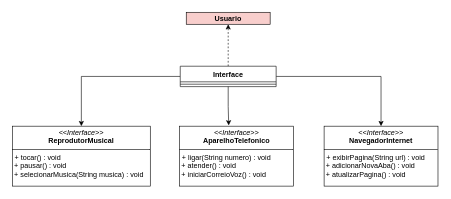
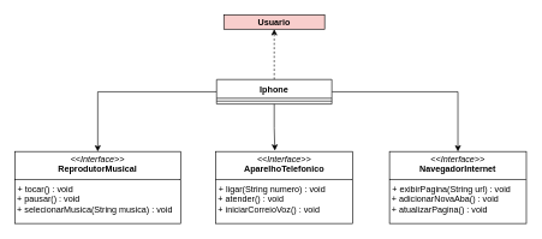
  <mxCell id="0" />
  <mxCell id="1" parent="0" />
  <mxCell id="2" value="&lt;p style=&quot;margin:0px;margin-top:4px;text-align:center;&quot;&gt;&lt;i&gt;&amp;lt;&amp;lt;Interface&amp;gt;&amp;gt;&lt;/i&gt;&lt;br&gt;&lt;span style=&quot;font-weight: 700;&quot;&gt;AparelhoTelefonico&lt;/span&gt;&lt;br&gt;&lt;/p&gt;&lt;hr size=&quot;1&quot; style=&quot;border-style:solid;&quot;&gt;&lt;p style=&quot;margin:0px;margin-left:4px;&quot;&gt;&lt;/p&gt;&lt;p style=&quot;margin:0px;margin-left:4px;&quot;&gt;+ ligar(String numero) : void&lt;/p&gt;&lt;div&gt;&amp;nbsp;+ atender() : void&lt;/div&gt;&lt;div&gt;&amp;nbsp;+ iniciarCorreioVoz() : void&lt;/div&gt;" style="verticalAlign=top;align=left;overflow=fill;html=1;whiteSpace=wrap;" vertex="1" parent="1"><mxGeometry x="299" y="210" width="190" height="100" as="geometry" /></mxCell>
  <mxCell id="3" value="&lt;p style=&quot;margin:0px;margin-top:4px;text-align:center;&quot;&gt;&lt;i&gt;&amp;lt;&amp;lt;Interface&amp;gt;&amp;gt;&lt;/i&gt;&lt;br&gt;&lt;b&gt;ReprodutorMusical&lt;/b&gt;&lt;/p&gt;&lt;hr size=&quot;1&quot; style=&quot;border-style:solid;&quot;&gt;&lt;p style=&quot;margin:0px;margin-left:4px;&quot;&gt;&lt;/p&gt;&lt;p style=&quot;margin:0px;margin-left:4px;&quot;&gt;&lt;span style=&quot;background-color: initial;&quot;&gt;+ tocar() : void&lt;/span&gt;&lt;/p&gt;&lt;div&gt;&amp;nbsp;+ pausar() : void&lt;/div&gt;&lt;div&gt;&amp;nbsp;+ selecionarMusica(String musica) : void&lt;/div&gt;" style="verticalAlign=top;align=left;overflow=fill;html=1;whiteSpace=wrap;" vertex="1" parent="1"><mxGeometry x="20" y="210" width="230" height="100" as="geometry" /></mxCell>
  <mxCell id="4" value="&lt;p style=&quot;margin:0px;margin-top:4px;text-align:center;&quot;&gt;&lt;i&gt;&amp;lt;&amp;lt;Interface&amp;gt;&amp;gt;&lt;/i&gt;&lt;br&gt;&lt;b&gt;NavegadorInternet&lt;/b&gt;&lt;/p&gt;&lt;hr size=&quot;1&quot; style=&quot;border-style:solid;&quot;&gt;&lt;p style=&quot;margin:0px;margin-left:4px;&quot;&gt;&lt;/p&gt;&lt;p style=&quot;margin:0px;margin-left:4px;&quot;&gt;+ exibirPagina(String url) : void&lt;/p&gt;&lt;div&gt;&amp;nbsp;+ adicionarNovaAba() : void&lt;/div&gt;&lt;div&gt;&amp;nbsp;+ atualizarPagina() : void&lt;/div&gt;" style="verticalAlign=top;align=left;overflow=fill;html=1;whiteSpace=wrap;" vertex="1" parent="1"><mxGeometry x="540" y="210" width="190" height="100" as="geometry" /></mxCell>
  <mxCell id="5" style="edgeStyle=orthogonalEdgeStyle;rounded=0;orthogonalLoop=1;jettySize=auto;html=1;entryX=0.5;entryY=0;entryDx=0;entryDy=0;" edge="1" parent="1" source="8" target="3"><mxGeometry relative="1" as="geometry" /></mxCell>
  <mxCell id="6" style="edgeStyle=orthogonalEdgeStyle;rounded=0;orthogonalLoop=1;jettySize=auto;html=1;" edge="1" parent="1" source="8" target="4"><mxGeometry relative="1" as="geometry" /></mxCell>
  <mxCell id="7" value="" style="edgeStyle=orthogonalEdgeStyle;rounded=0;orthogonalLoop=1;jettySize=auto;html=1;dashed=1;" edge="1" parent="1" source="8" target="11"><mxGeometry relative="1" as="geometry" /></mxCell>
- <mxCell id="8" value="Interface" style="swimlane;fontStyle=1;align=center;verticalAlign=top;childLayout=stackLayout;horizontal=1;startSize=26;horizontalStack=0;resizeParent=1;resizeParentMax=0;resizeLast=0;collapsible=1;marginBottom=0;whiteSpace=wrap;html=1;" vertex="1" parent="1"><mxGeometry x="300" y="110" width="160" height="34" as="geometry"><mxRectangle x="320" y="140" width="80" height="30" as="alternateBounds" /></mxGeometry></mxCell>
+ <mxCell id="8" value="Iphone" style="swimlane;fontStyle=1;align=center;verticalAlign=top;childLayout=stackLayout;horizontal=1;startSize=26;horizontalStack=0;resizeParent=1;resizeParentMax=0;resizeLast=0;collapsible=1;marginBottom=0;whiteSpace=wrap;html=1;" vertex="1" parent="1"><mxGeometry x="300" y="110" width="160" height="34" as="geometry"><mxRectangle x="320" y="140" width="80" height="30" as="alternateBounds" /></mxGeometry></mxCell>
  <mxCell id="9" value="" style="line;strokeWidth=1;fillColor=none;align=left;verticalAlign=middle;spacingTop=-1;spacingLeft=3;spacingRight=3;rotatable=0;labelPosition=right;points=[];portConstraint=eastwest;strokeColor=inherit;" vertex="1" parent="8"><mxGeometry y="26" width="160" height="8" as="geometry" /></mxCell>
  <mxCell id="10" style="edgeStyle=orthogonalEdgeStyle;rounded=0;orthogonalLoop=1;jettySize=auto;html=1;entryX=0.431;entryY=-0.013;entryDx=0;entryDy=0;entryPerimeter=0;" edge="1" parent="1" source="8" target="2"><mxGeometry relative="1" as="geometry" /></mxCell>
  <mxCell id="11" value="&lt;p style=&quot;margin:0px;margin-top:4px;text-align:center;&quot;&gt;&lt;b&gt;Usuario&lt;/b&gt;&lt;/p&gt;" style="verticalAlign=top;align=left;overflow=fill;html=1;whiteSpace=wrap;fillColor=#f8cecc;" vertex="1" parent="1"><mxGeometry x="310" y="20" width="140" height="20" as="geometry" /></mxCell>
